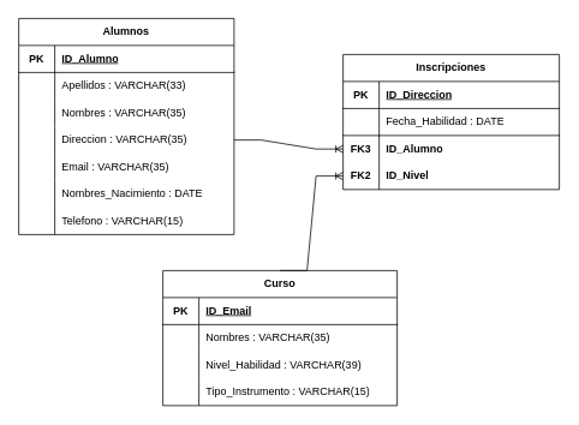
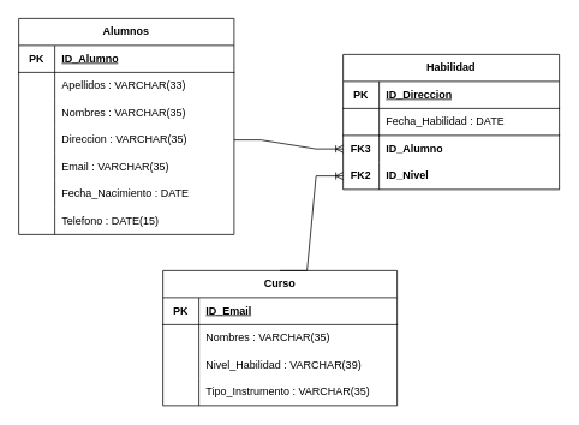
  <mxCell id="0" />
  <mxCell id="1" parent="0" />
  <mxCell id="2" value="Alumnos" style="shape=table;startSize=30;container=1;collapsible=1;childLayout=tableLayout;fixedRows=1;rowLines=0;fontStyle=1;align=center;resizeLast=1;html=1;whiteSpace=wrap;" parent="1" vertex="1"><mxGeometry x="20" y="20" width="239" height="240" as="geometry" /></mxCell>
  <mxCell id="3" value="" style="shape=tableRow;horizontal=0;startSize=0;swimlaneHead=0;swimlaneBody=0;fillColor=none;collapsible=0;dropTarget=0;points=[[0,0.5],[1,0.5]];portConstraint=eastwest;top=0;left=0;right=0;bottom=1;html=1;" parent="2" vertex="1"><mxGeometry y="30" width="239" height="30" as="geometry" /></mxCell>
  <mxCell id="4" value="PK" style="shape=partialRectangle;connectable=0;fillColor=none;top=0;left=0;bottom=0;right=0;fontStyle=1;overflow=hidden;html=1;whiteSpace=wrap;" parent="3" vertex="1"><mxGeometry width="40" height="30" as="geometry"><mxRectangle width="40" height="30" as="alternateBounds" /></mxGeometry></mxCell>
  <mxCell id="5" value="ID_Alumno" style="shape=partialRectangle;connectable=0;fillColor=none;top=0;left=0;bottom=0;right=0;align=left;spacingLeft=6;fontStyle=5;overflow=hidden;html=1;whiteSpace=wrap;" parent="3" vertex="1"><mxGeometry x="40" width="199" height="30" as="geometry"><mxRectangle width="199" height="30" as="alternateBounds" /></mxGeometry></mxCell>
  <mxCell id="6" value="" style="shape=tableRow;horizontal=0;startSize=0;swimlaneHead=0;swimlaneBody=0;fillColor=none;collapsible=0;dropTarget=0;points=[[0,0.5],[1,0.5]];portConstraint=eastwest;top=0;left=0;right=0;bottom=0;html=1;" parent="2" vertex="1"><mxGeometry y="60" width="239" height="30" as="geometry" /></mxCell>
  <mxCell id="7" value="" style="shape=partialRectangle;connectable=0;fillColor=none;top=0;left=0;bottom=0;right=0;editable=1;overflow=hidden;html=1;whiteSpace=wrap;" parent="6" vertex="1"><mxGeometry width="40" height="30" as="geometry"><mxRectangle width="40" height="30" as="alternateBounds" /></mxGeometry></mxCell>
  <mxCell id="8" value="Apellidos : VARCHAR(33)" style="shape=partialRectangle;connectable=0;fillColor=none;top=0;left=0;bottom=0;right=0;align=left;spacingLeft=6;overflow=hidden;html=1;whiteSpace=wrap;" parent="6" vertex="1"><mxGeometry x="40" width="199" height="30" as="geometry"><mxRectangle width="199" height="30" as="alternateBounds" /></mxGeometry></mxCell>
  <mxCell id="9" value="" style="shape=tableRow;horizontal=0;startSize=0;swimlaneHead=0;swimlaneBody=0;fillColor=none;collapsible=0;dropTarget=0;points=[[0,0.5],[1,0.5]];portConstraint=eastwest;top=0;left=0;right=0;bottom=0;html=1;" parent="2" vertex="1"><mxGeometry y="90" width="239" height="30" as="geometry" /></mxCell>
  <mxCell id="10" value="" style="shape=partialRectangle;connectable=0;fillColor=none;top=0;left=0;bottom=0;right=0;editable=1;overflow=hidden;html=1;whiteSpace=wrap;" parent="9" vertex="1"><mxGeometry width="40" height="30" as="geometry"><mxRectangle width="40" height="30" as="alternateBounds" /></mxGeometry></mxCell>
  <mxCell id="11" value="Nombres : VARCHAR(35)" style="shape=partialRectangle;connectable=0;fillColor=none;top=0;left=0;bottom=0;right=0;align=left;spacingLeft=6;overflow=hidden;html=1;whiteSpace=wrap;" parent="9" vertex="1"><mxGeometry x="40" width="199" height="30" as="geometry"><mxRectangle width="199" height="30" as="alternateBounds" /></mxGeometry></mxCell>
  <mxCell id="12" style="shape=tableRow;horizontal=0;startSize=0;swimlaneHead=0;swimlaneBody=0;fillColor=none;collapsible=0;dropTarget=0;points=[[0,0.5],[1,0.5]];portConstraint=eastwest;top=0;left=0;right=0;bottom=0;html=1;" parent="2" vertex="1"><mxGeometry y="120" width="239" height="30" as="geometry" /></mxCell>
  <mxCell id="13" style="shape=partialRectangle;connectable=0;fillColor=none;top=0;left=0;bottom=0;right=0;editable=1;overflow=hidden;html=1;whiteSpace=wrap;" parent="12" vertex="1"><mxGeometry width="40" height="30" as="geometry"><mxRectangle width="40" height="30" as="alternateBounds" /></mxGeometry></mxCell>
  <mxCell id="14" value="Direccion : VARCHAR(35)" style="shape=partialRectangle;connectable=0;fillColor=none;top=0;left=0;bottom=0;right=0;align=left;spacingLeft=6;overflow=hidden;html=1;whiteSpace=wrap;" parent="12" vertex="1"><mxGeometry x="40" width="199" height="30" as="geometry"><mxRectangle width="199" height="30" as="alternateBounds" /></mxGeometry></mxCell>
  <mxCell id="15" style="shape=tableRow;horizontal=0;startSize=0;swimlaneHead=0;swimlaneBody=0;fillColor=none;collapsible=0;dropTarget=0;points=[[0,0.5],[1,0.5]];portConstraint=eastwest;top=0;left=0;right=0;bottom=0;html=1;" parent="2" vertex="1"><mxGeometry y="150" width="239" height="30" as="geometry" /></mxCell>
  <mxCell id="16" style="shape=partialRectangle;connectable=0;fillColor=none;top=0;left=0;bottom=0;right=0;editable=1;overflow=hidden;html=1;whiteSpace=wrap;" parent="15" vertex="1"><mxGeometry width="40" height="30" as="geometry"><mxRectangle width="40" height="30" as="alternateBounds" /></mxGeometry></mxCell>
  <mxCell id="17" value="Email : VARCHAR(35)" style="shape=partialRectangle;connectable=0;fillColor=none;top=0;left=0;bottom=0;right=0;align=left;spacingLeft=6;overflow=hidden;html=1;whiteSpace=wrap;" parent="15" vertex="1"><mxGeometry x="40" width="199" height="30" as="geometry"><mxRectangle width="199" height="30" as="alternateBounds" /></mxGeometry></mxCell>
  <mxCell id="18" style="shape=tableRow;horizontal=0;startSize=0;swimlaneHead=0;swimlaneBody=0;fillColor=none;collapsible=0;dropTarget=0;points=[[0,0.5],[1,0.5]];portConstraint=eastwest;top=0;left=0;right=0;bottom=0;html=1;" parent="2" vertex="1"><mxGeometry y="180" width="239" height="30" as="geometry" /></mxCell>
  <mxCell id="19" style="shape=partialRectangle;connectable=0;fillColor=none;top=0;left=0;bottom=0;right=0;editable=1;overflow=hidden;html=1;whiteSpace=wrap;" parent="18" vertex="1"><mxGeometry width="40" height="30" as="geometry"><mxRectangle width="40" height="30" as="alternateBounds" /></mxGeometry></mxCell>
- <mxCell id="20" value="&lt;div&gt;Nombres_Nacimiento : DATE&lt;br&gt;&lt;/div&gt;" style="shape=partialRectangle;connectable=0;fillColor=none;top=0;left=0;bottom=0;right=0;align=left;spacingLeft=6;overflow=hidden;html=1;whiteSpace=wrap;" parent="18" vertex="1"><mxGeometry x="40" width="199" height="30" as="geometry"><mxRectangle width="199" height="30" as="alternateBounds" /></mxGeometry></mxCell>
+ <mxCell id="20" value="&lt;div&gt;Fecha_Nacimiento : DATE&lt;br&gt;&lt;/div&gt;" style="shape=partialRectangle;connectable=0;fillColor=none;top=0;left=0;bottom=0;right=0;align=left;spacingLeft=6;overflow=hidden;html=1;whiteSpace=wrap;" parent="18" vertex="1"><mxGeometry x="40" width="199" height="30" as="geometry"><mxRectangle width="199" height="30" as="alternateBounds" /></mxGeometry></mxCell>
  <mxCell id="21" style="shape=tableRow;horizontal=0;startSize=0;swimlaneHead=0;swimlaneBody=0;fillColor=none;collapsible=0;dropTarget=0;points=[[0,0.5],[1,0.5]];portConstraint=eastwest;top=0;left=0;right=0;bottom=0;html=1;" parent="2" vertex="1"><mxGeometry y="210" width="239" height="30" as="geometry" /></mxCell>
  <mxCell id="22" style="shape=partialRectangle;connectable=0;fillColor=none;top=0;left=0;bottom=0;right=0;editable=1;overflow=hidden;html=1;whiteSpace=wrap;" parent="21" vertex="1"><mxGeometry width="40" height="30" as="geometry"><mxRectangle width="40" height="30" as="alternateBounds" /></mxGeometry></mxCell>
- <mxCell id="23" value="Telefono : VARCHAR(15)" style="shape=partialRectangle;connectable=0;fillColor=none;top=0;left=0;bottom=0;right=0;align=left;spacingLeft=6;overflow=hidden;html=1;whiteSpace=wrap;" parent="21" vertex="1"><mxGeometry x="40" width="199" height="30" as="geometry"><mxRectangle width="199" height="30" as="alternateBounds" /></mxGeometry></mxCell>
- <mxCell id="24" value="Inscripciones" style="shape=table;startSize=30;container=1;collapsible=1;childLayout=tableLayout;fixedRows=1;rowLines=0;fontStyle=1;align=center;resizeLast=1;html=1;whiteSpace=wrap;" parent="1" vertex="1"><mxGeometry x="380" y="60" width="240" height="150" as="geometry" /></mxCell>
+ <mxCell id="23" value="Telefono : DATE(15)" style="shape=partialRectangle;connectable=0;fillColor=none;top=0;left=0;bottom=0;right=0;align=left;spacingLeft=6;overflow=hidden;html=1;whiteSpace=wrap;" parent="21" vertex="1"><mxGeometry x="40" width="199" height="30" as="geometry"><mxRectangle width="199" height="30" as="alternateBounds" /></mxGeometry></mxCell>
+ <mxCell id="24" value="Habilidad" style="shape=table;startSize=30;container=1;collapsible=1;childLayout=tableLayout;fixedRows=1;rowLines=0;fontStyle=1;align=center;resizeLast=1;html=1;whiteSpace=wrap;" parent="1" vertex="1"><mxGeometry x="380" y="60" width="240" height="150" as="geometry" /></mxCell>
  <mxCell id="25" value="" style="shape=tableRow;horizontal=0;startSize=0;swimlaneHead=0;swimlaneBody=0;fillColor=none;collapsible=0;dropTarget=0;points=[[0,0.5],[1,0.5]];portConstraint=eastwest;top=0;left=0;right=0;bottom=1;html=1;" parent="24" vertex="1"><mxGeometry y="30" width="240" height="30" as="geometry" /></mxCell>
  <mxCell id="26" value="PK" style="shape=partialRectangle;connectable=0;fillColor=none;top=0;left=0;bottom=0;right=0;fontStyle=1;overflow=hidden;html=1;whiteSpace=wrap;" parent="25" vertex="1"><mxGeometry width="40" height="30" as="geometry"><mxRectangle width="40" height="30" as="alternateBounds" /></mxGeometry></mxCell>
  <mxCell id="27" value="ID_Direccion" style="shape=partialRectangle;connectable=0;fillColor=none;top=0;left=0;bottom=0;right=0;align=left;spacingLeft=6;fontStyle=5;overflow=hidden;html=1;whiteSpace=wrap;" parent="25" vertex="1"><mxGeometry x="40" width="200" height="30" as="geometry"><mxRectangle width="200" height="30" as="alternateBounds" /></mxGeometry></mxCell>
  <mxCell id="28" value="" style="shape=tableRow;horizontal=0;startSize=0;swimlaneHead=0;swimlaneBody=0;fillColor=none;collapsible=0;dropTarget=0;points=[[0,0.5],[1,0.5]];portConstraint=eastwest;top=0;left=0;right=0;bottom=0;html=1;" parent="24" vertex="1"><mxGeometry y="60" width="240" height="30" as="geometry" /></mxCell>
  <mxCell id="29" value="" style="shape=partialRectangle;connectable=0;fillColor=none;top=0;left=0;bottom=0;right=0;editable=1;overflow=hidden;html=1;whiteSpace=wrap;" parent="28" vertex="1"><mxGeometry width="40" height="30" as="geometry"><mxRectangle width="40" height="30" as="alternateBounds" /></mxGeometry></mxCell>
  <mxCell id="30" value="Fecha_Habilidad : DATE" style="shape=partialRectangle;connectable=0;fillColor=none;top=0;left=0;bottom=0;right=0;align=left;spacingLeft=6;overflow=hidden;html=1;whiteSpace=wrap;" parent="28" vertex="1"><mxGeometry x="40" width="200" height="30" as="geometry"><mxRectangle width="200" height="30" as="alternateBounds" /></mxGeometry></mxCell>
  <mxCell id="31" style="shape=tableRow;horizontal=0;startSize=0;swimlaneHead=0;swimlaneBody=0;fillColor=none;collapsible=0;dropTarget=0;points=[[0,0.5],[1,0.5]];portConstraint=eastwest;top=0;left=0;right=0;bottom=0;html=1;" parent="24" vertex="1"><mxGeometry y="90" width="240" height="30" as="geometry" /></mxCell>
  <mxCell id="32" value="&lt;b&gt;FK3&lt;/b&gt;" style="shape=partialRectangle;connectable=0;fillColor=none;top=1;left=0;bottom=0;right=0;editable=1;overflow=hidden;html=1;whiteSpace=wrap;" parent="31" vertex="1"><mxGeometry width="40" height="30" as="geometry"><mxRectangle width="40" height="30" as="alternateBounds" /></mxGeometry></mxCell>
  <mxCell id="33" value="&lt;b&gt;ID_Alumno&lt;/b&gt;" style="shape=partialRectangle;connectable=0;fillColor=none;top=1;left=0;bottom=0;right=0;align=left;spacingLeft=6;overflow=hidden;html=1;whiteSpace=wrap;" parent="31" vertex="1"><mxGeometry x="40" width="200" height="30" as="geometry"><mxRectangle width="200" height="30" as="alternateBounds" /></mxGeometry></mxCell>
  <mxCell id="34" style="shape=tableRow;horizontal=0;startSize=0;swimlaneHead=0;swimlaneBody=0;fillColor=none;collapsible=0;dropTarget=0;points=[[0,0.5],[1,0.5]];portConstraint=eastwest;top=0;left=0;right=0;bottom=0;html=1;" parent="24" vertex="1"><mxGeometry y="120" width="240" height="30" as="geometry" /></mxCell>
  <mxCell id="35" value="&lt;b&gt;FK2&lt;/b&gt;" style="shape=partialRectangle;connectable=0;fillColor=none;top=0;left=0;bottom=0;right=0;editable=1;overflow=hidden;html=1;whiteSpace=wrap;" parent="34" vertex="1"><mxGeometry width="40" height="30" as="geometry"><mxRectangle width="40" height="30" as="alternateBounds" /></mxGeometry></mxCell>
  <mxCell id="36" value="&lt;b&gt;ID_Nivel&lt;/b&gt;" style="shape=partialRectangle;connectable=0;fillColor=none;top=0;left=0;bottom=0;right=0;align=left;spacingLeft=6;overflow=hidden;html=1;whiteSpace=wrap;" parent="34" vertex="1"><mxGeometry x="40" width="200" height="30" as="geometry"><mxRectangle width="200" height="30" as="alternateBounds" /></mxGeometry></mxCell>
  <mxCell id="37" value="Curso" style="shape=table;startSize=30;container=1;collapsible=1;childLayout=tableLayout;fixedRows=1;rowLines=0;fontStyle=1;align=center;resizeLast=1;html=1;whiteSpace=wrap;" parent="1" vertex="1"><mxGeometry x="180" y="300" width="260" height="150" as="geometry" /></mxCell>
  <mxCell id="38" value="" style="shape=tableRow;horizontal=0;startSize=0;swimlaneHead=0;swimlaneBody=0;fillColor=none;collapsible=0;dropTarget=0;points=[[0,0.5],[1,0.5]];portConstraint=eastwest;top=0;left=0;right=0;bottom=1;html=1;" parent="37" vertex="1"><mxGeometry y="30" width="260" height="30" as="geometry" /></mxCell>
  <mxCell id="39" value="PK" style="shape=partialRectangle;connectable=0;fillColor=none;top=0;left=0;bottom=0;right=0;fontStyle=1;overflow=hidden;html=1;whiteSpace=wrap;" parent="38" vertex="1"><mxGeometry width="40" height="30" as="geometry"><mxRectangle width="40" height="30" as="alternateBounds" /></mxGeometry></mxCell>
  <mxCell id="40" value="ID_Email" style="shape=partialRectangle;connectable=0;fillColor=none;top=0;left=0;bottom=0;right=0;align=left;spacingLeft=6;fontStyle=5;overflow=hidden;html=1;whiteSpace=wrap;" parent="38" vertex="1"><mxGeometry x="40" width="220" height="30" as="geometry"><mxRectangle width="220" height="30" as="alternateBounds" /></mxGeometry></mxCell>
  <mxCell id="41" value="" style="shape=tableRow;horizontal=0;startSize=0;swimlaneHead=0;swimlaneBody=0;fillColor=none;collapsible=0;dropTarget=0;points=[[0,0.5],[1,0.5]];portConstraint=eastwest;top=0;left=0;right=0;bottom=0;html=1;" parent="37" vertex="1"><mxGeometry y="60" width="260" height="30" as="geometry" /></mxCell>
  <mxCell id="42" value="" style="shape=partialRectangle;connectable=0;fillColor=none;top=0;left=0;bottom=0;right=0;editable=1;overflow=hidden;html=1;whiteSpace=wrap;" parent="41" vertex="1"><mxGeometry width="40" height="30" as="geometry"><mxRectangle width="40" height="30" as="alternateBounds" /></mxGeometry></mxCell>
  <mxCell id="43" value="Nombres : VARCHAR(35)" style="shape=partialRectangle;connectable=0;fillColor=none;top=0;left=0;bottom=0;right=0;align=left;spacingLeft=6;overflow=hidden;html=1;whiteSpace=wrap;" parent="41" vertex="1"><mxGeometry x="40" width="220" height="30" as="geometry"><mxRectangle width="220" height="30" as="alternateBounds" /></mxGeometry></mxCell>
  <mxCell id="44" value="" style="shape=tableRow;horizontal=0;startSize=0;swimlaneHead=0;swimlaneBody=0;fillColor=none;collapsible=0;dropTarget=0;points=[[0,0.5],[1,0.5]];portConstraint=eastwest;top=0;left=0;right=0;bottom=0;html=1;" parent="37" vertex="1"><mxGeometry y="90" width="260" height="30" as="geometry" /></mxCell>
  <mxCell id="45" value="" style="shape=partialRectangle;connectable=0;fillColor=none;top=0;left=0;bottom=0;right=0;editable=1;overflow=hidden;html=1;whiteSpace=wrap;" parent="44" vertex="1"><mxGeometry width="40" height="30" as="geometry"><mxRectangle width="40" height="30" as="alternateBounds" /></mxGeometry></mxCell>
  <mxCell id="46" value="Nivel_Habilidad : VARCHAR(39)" style="shape=partialRectangle;connectable=0;fillColor=none;top=0;left=0;bottom=0;right=0;align=left;spacingLeft=6;overflow=hidden;html=1;whiteSpace=wrap;" parent="44" vertex="1"><mxGeometry x="40" width="220" height="30" as="geometry"><mxRectangle width="220" height="30" as="alternateBounds" /></mxGeometry></mxCell>
  <mxCell id="47" style="shape=tableRow;horizontal=0;startSize=0;swimlaneHead=0;swimlaneBody=0;fillColor=none;collapsible=0;dropTarget=0;points=[[0,0.5],[1,0.5]];portConstraint=eastwest;top=0;left=0;right=0;bottom=0;html=1;" parent="37" vertex="1"><mxGeometry y="120" width="260" height="30" as="geometry" /></mxCell>
  <mxCell id="48" style="shape=partialRectangle;connectable=0;fillColor=none;top=0;left=0;bottom=0;right=0;editable=1;overflow=hidden;html=1;whiteSpace=wrap;" parent="47" vertex="1"><mxGeometry width="40" height="30" as="geometry"><mxRectangle width="40" height="30" as="alternateBounds" /></mxGeometry></mxCell>
- <mxCell id="49" value="Tipo_Instrumento : VARCHAR(15)" style="shape=partialRectangle;connectable=0;fillColor=none;top=0;left=0;bottom=0;right=0;align=left;spacingLeft=6;overflow=hidden;html=1;whiteSpace=wrap;" parent="47" vertex="1"><mxGeometry x="40" width="220" height="30" as="geometry"><mxRectangle width="220" height="30" as="alternateBounds" /></mxGeometry></mxCell>
+ <mxCell id="49" value="Tipo_Instrumento : VARCHAR(35)" style="shape=partialRectangle;connectable=0;fillColor=none;top=0;left=0;bottom=0;right=0;align=left;spacingLeft=6;overflow=hidden;html=1;whiteSpace=wrap;" parent="47" vertex="1"><mxGeometry x="40" width="220" height="30" as="geometry"><mxRectangle width="220" height="30" as="alternateBounds" /></mxGeometry></mxCell>
  <mxCell id="50" value="" style="edgeStyle=entityRelationEdgeStyle;fontSize=12;html=1;endArrow=ERoneToMany;rounded=0;exitX=1;exitY=0.5;exitDx=0;exitDy=0;entryX=0;entryY=0.5;entryDx=0;entryDy=0;" parent="1" source="12" target="31" edge="1"><mxGeometry width="100" height="100" relative="1" as="geometry"><mxPoint x="540" y="360" as="sourcePoint" /><mxPoint x="640" y="260" as="targetPoint" /></mxGeometry></mxCell>
  <mxCell id="51" value="" style="edgeStyle=entityRelationEdgeStyle;fontSize=12;html=1;endArrow=ERoneToMany;rounded=0;exitX=0.5;exitY=0;exitDx=0;exitDy=0;entryX=0;entryY=0.5;entryDx=0;entryDy=0;" parent="1" source="37" target="34" edge="1"><mxGeometry width="100" height="100" relative="1" as="geometry"><mxPoint x="189" y="165" as="sourcePoint" /><mxPoint x="390" y="175" as="targetPoint" /></mxGeometry></mxCell>
